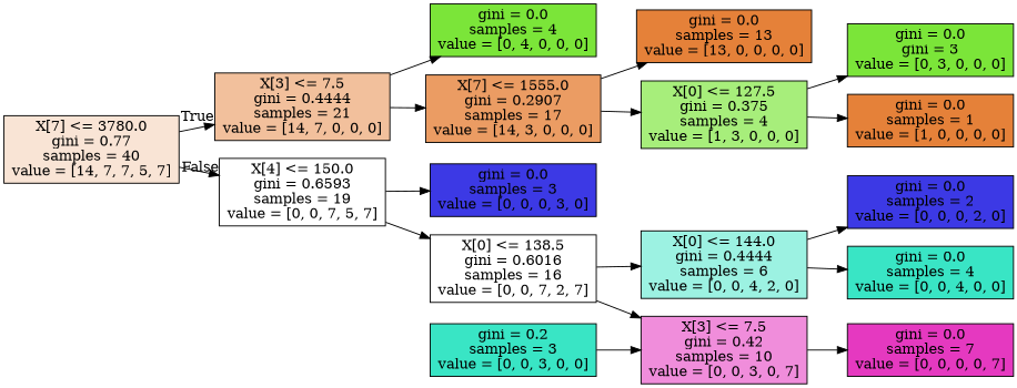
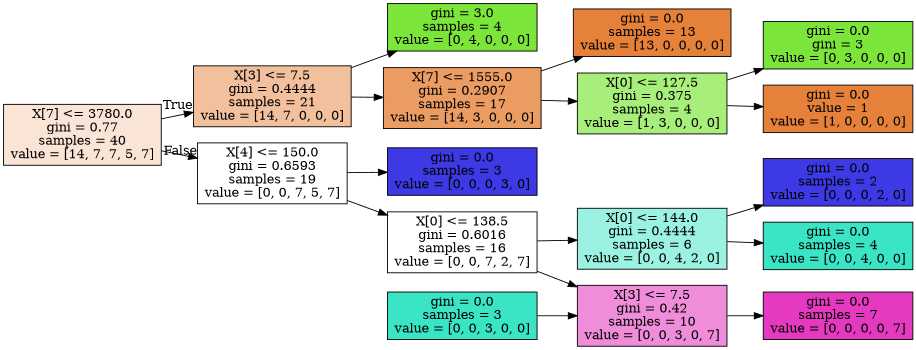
  digraph {
    rankdir=LR
    node [color=black fillcolor="#39e5c500" shape=box style=filled]
    n1 [fillcolor="#e5813936" label="X[7] <= 3780.0\ngini = 0.77\nsamples = 40\nvalue = [14, 7, 7, 5, 7]"]
    n2 [fillcolor="#e581397f" label="X[3] <= 7.5\ngini = 0.4444\nsamples = 21\nvalue = [14, 7, 0, 0, 0]"]
    n3 [label="X[4] <= 150.0\ngini = 0.6593\nsamples = 19\nvalue = [0, 0, 7, 5, 7]"]
    n4 [fillcolor="#e58139c8" label="X[7] <= 1555.0\ngini = 0.2907\nsamples = 17\nvalue = [14, 3, 0, 0, 0]"]
-   n5 [fillcolor="#7be539ff" label="gini = 0.0\nsamples = 4\nvalue = [0, 4, 0, 0, 0]"]
+   n5 [fillcolor="#7be539ff" label="gini = 3.0\nsamples = 4\nvalue = [0, 4, 0, 0, 0]"]
    n6 [label="X[0] <= 138.5\ngini = 0.6016\nsamples = 16\nvalue = [0, 0, 7, 2, 7]"]
    n7 [fillcolor="#3c39e5ff" label="gini = 0.0\nsamples = 3\nvalue = [0, 0, 0, 3, 0]"]
    n8 [fillcolor="#e58139ff" label="gini = 0.0\nsamples = 13\nvalue = [13, 0, 0, 0, 0]"]
    n9 [fillcolor="#7be539aa" label="X[0] <= 127.5\ngini = 0.375\nsamples = 4\nvalue = [1, 3, 0, 0, 0]"]
-   n10 [fillcolor="#e58139ff" label="gini = 0.0\nsamples = 1\nvalue = [1, 0, 0, 0, 0]"]
+   n10 [fillcolor="#e58139ff" label="gini = 0.0\nvalue = 1\nvalue = [1, 0, 0, 0, 0]"]
    n11 [fillcolor="#7be539ff" label="gini = 0.0\ngini = 3\nvalue = [0, 3, 0, 0, 0]"]
    n12 [fillcolor="#e539c092" label="X[3] <= 7.5\ngini = 0.42\nsamples = 10\nvalue = [0, 0, 3, 0, 7]"]
    n13 [fillcolor="#39e5c57f" label="X[0] <= 144.0\ngini = 0.4444\nsamples = 6\nvalue = [0, 0, 4, 2, 0]"]
    n14 [fillcolor="#e539c0ff" label="gini = 0.0\nsamples = 7\nvalue = [0, 0, 0, 0, 7]"]
    n15 [fillcolor="#39e5c5ff" label="gini = 0.0\nsamples = 4\nvalue = [0, 0, 4, 0, 0]"]
    n16 [fillcolor="#3c39e5ff" label="gini = 0.0\nsamples = 2\nvalue = [0, 0, 0, 2, 0]"]
-   n17 [fillcolor="#39e5c5ff" label="gini = 0.2\nsamples = 3\nvalue = [0, 0, 3, 0, 0]"]
+   n17 [fillcolor="#39e5c5ff" label="gini = 0.0\nsamples = 3\nvalue = [0, 0, 3, 0, 0]"]
    n1 -> n2 [headlabel=True labelangle=45 labeldistance=2.5]
    n1 -> n3 [headlabel=False labelangle=-45 labeldistance=2.5]
    n2 -> n4
    n2 -> n5
    n3 -> n6
    n3 -> n7
    n4 -> n8
    n4 -> n9
    n6 -> n12
    n6 -> n13
    n9 -> n10
    n9 -> n11
    n12 -> n14
    n13 -> n15
    n13 -> n16
    n17 -> n12
  }
